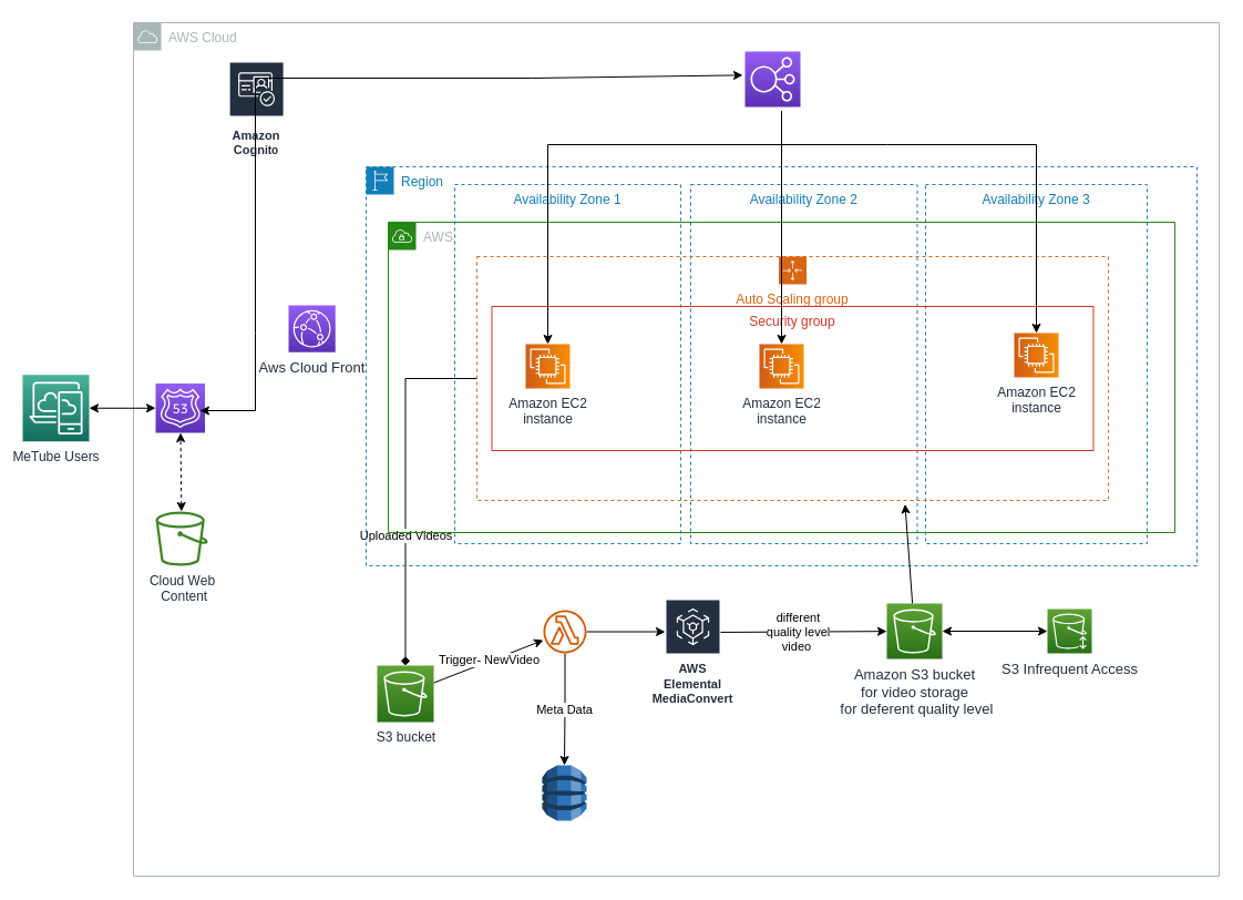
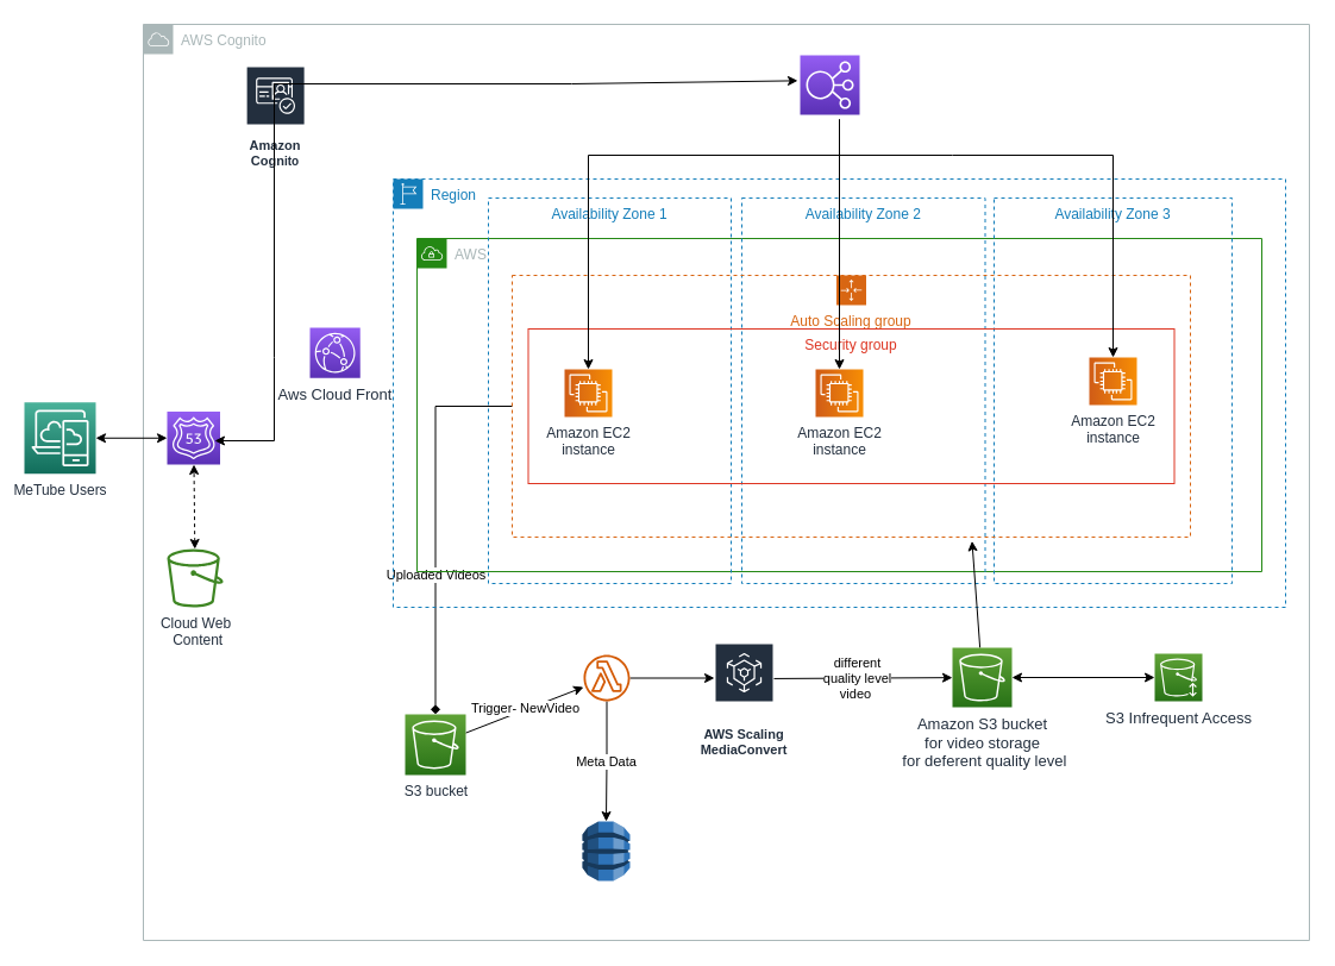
  <mxCell id="0" />
  <mxCell id="1" parent="0" />
  <mxCell id="2" value="MeTube Users" style="sketch=0;points=[[0,0,0],[0.25,0,0],[0.5,0,0],[0.75,0,0],[1,0,0],[0,1,0],[0.25,1,0],[0.5,1,0],[0.75,1,0],[1,1,0],[0,0.25,0],[0,0.5,0],[0,0.75,0],[1,0.25,0],[1,0.5,0],[1,0.75,0]];outlineConnect=0;fontColor=#232F3E;gradientColor=#4AB29A;gradientDirection=north;fillColor=#116D5B;strokeColor=#ffffff;dashed=0;verticalLabelPosition=bottom;verticalAlign=top;align=center;html=1;fontSize=12;fontStyle=0;aspect=fixed;shape=mxgraph.aws4.resourceIcon;resIcon=mxgraph.aws4.desktop_and_app_streaming;" parent="1" vertex="1"><mxGeometry x="20" y="337.75" width="60" height="60" as="geometry" /></mxCell>
- <mxCell id="3" value="AWS Cloud" style="sketch=0;outlineConnect=0;gradientColor=none;html=1;whiteSpace=wrap;fontSize=12;fontStyle=0;shape=mxgraph.aws4.group;grIcon=mxgraph.aws4.group_aws_cloud;strokeColor=#AAB7B8;fillColor=none;verticalAlign=top;align=left;spacingLeft=30;fontColor=#AAB7B8;dashed=0;" parent="1" vertex="1"><mxGeometry x="120" y="20" width="980" height="770" as="geometry" /></mxCell>
+ <mxCell id="3" value="AWS Cognito" style="sketch=0;outlineConnect=0;gradientColor=none;html=1;whiteSpace=wrap;fontSize=12;fontStyle=0;shape=mxgraph.aws4.group;grIcon=mxgraph.aws4.group_aws_cloud;strokeColor=#AAB7B8;fillColor=none;verticalAlign=top;align=left;spacingLeft=30;fontColor=#AAB7B8;dashed=0;" parent="1" vertex="1"><mxGeometry x="120" y="20" width="980" height="770" as="geometry" /></mxCell>
  <mxCell id="4" value="" style="edgeStyle=orthogonalEdgeStyle;rounded=0;orthogonalLoop=1;jettySize=auto;html=1;fontSize=11;endArrow=diamond;" parent="1" source="16" target="37" edge="1"><mxGeometry x="0.192" y="35" relative="1" as="geometry"><mxPoint x="467" y="480.5" as="sourcePoint" /><mxPoint x="194.263" y="491.75" as="targetPoint" /><Array as="points" /><mxPoint as="offset" /></mxGeometry></mxCell>
  <mxCell id="5" value="Uploaded Videos" style="edgeLabel;html=1;align=center;verticalAlign=middle;resizable=0;points=[];fontSize=11;" parent="4" vertex="1" connectable="0"><mxGeometry x="0.276" y="1" relative="1" as="geometry"><mxPoint x="-1" as="offset" /></mxGeometry></mxCell>
  <mxCell id="6" value="" style="sketch=0;points=[[0,0,0],[0.25,0,0],[0.5,0,0],[0.75,0,0],[1,0,0],[0,1,0],[0.25,1,0],[0.5,1,0],[0.75,1,0],[1,1,0],[0,0.25,0],[0,0.5,0],[0,0.75,0],[1,0.25,0],[1,0.5,0],[1,0.75,0]];outlineConnect=0;fontColor=#232F3E;gradientColor=#945DF2;gradientDirection=north;fillColor=#5A30B5;strokeColor=#ffffff;dashed=0;verticalLabelPosition=bottom;verticalAlign=top;align=center;html=1;fontSize=12;fontStyle=0;aspect=fixed;shape=mxgraph.aws4.resourceIcon;resIcon=mxgraph.aws4.route_53;" parent="1" vertex="1"><mxGeometry x="140" y="345.5" width="44.5" height="44.5" as="geometry" /></mxCell>
  <mxCell id="7" value="&lt;font style=&quot;font-size: 13px;&quot;&gt;Aws Cloud Front&lt;/font&gt;" style="sketch=0;points=[[0,0,0],[0.25,0,0],[0.5,0,0],[0.75,0,0],[1,0,0],[0,1,0],[0.25,1,0],[0.5,1,0],[0.75,1,0],[1,1,0],[0,0.25,0],[0,0.5,0],[0,0.75,0],[1,0.25,0],[1,0.5,0],[1,0.75,0]];outlineConnect=0;fontColor=#232F3E;gradientColor=#945DF2;gradientDirection=north;fillColor=#5A30B5;strokeColor=#ffffff;dashed=0;verticalLabelPosition=bottom;verticalAlign=top;align=center;html=1;fontSize=12;fontStyle=0;aspect=fixed;shape=mxgraph.aws4.resourceIcon;resIcon=mxgraph.aws4.cloudfront;" parent="1" vertex="1"><mxGeometry x="260" y="275" width="42.25" height="42.25" as="geometry" /></mxCell>
  <mxCell id="8" value="Region" style="points=[[0,0],[0.25,0],[0.5,0],[0.75,0],[1,0],[1,0.25],[1,0.5],[1,0.75],[1,1],[0.75,1],[0.5,1],[0.25,1],[0,1],[0,0.75],[0,0.5],[0,0.25]];outlineConnect=0;gradientColor=none;html=1;whiteSpace=wrap;fontSize=12;fontStyle=0;container=1;pointerEvents=0;collapsible=0;recursiveResize=0;shape=mxgraph.aws4.group;grIcon=mxgraph.aws4.group_region;strokeColor=#147EBA;fillColor=none;verticalAlign=top;align=left;spacingLeft=30;fontColor=#147EBA;dashed=1;" parent="1" vertex="1"><mxGeometry x="330" y="150" width="750" height="360" as="geometry" /></mxCell>
  <mxCell id="9" value="AWS" style="points=[[0,0],[0.25,0],[0.5,0],[0.75,0],[1,0],[1,0.25],[1,0.5],[1,0.75],[1,1],[0.75,1],[0.5,1],[0.25,1],[0,1],[0,0.75],[0,0.5],[0,0.25]];outlineConnect=0;gradientColor=none;html=1;whiteSpace=wrap;fontSize=12;fontStyle=0;container=1;pointerEvents=0;collapsible=0;recursiveResize=0;shape=mxgraph.aws4.group;grIcon=mxgraph.aws4.group_vpc;strokeColor=#248814;fillColor=none;verticalAlign=top;align=left;spacingLeft=30;fontColor=#AAB7B8;dashed=0;" parent="8" vertex="1"><mxGeometry x="20" y="50" width="710" height="280" as="geometry" /></mxCell>
  <mxCell id="10" value="Availability Zone 3" style="fillColor=none;strokeColor=#147EBA;dashed=1;verticalAlign=top;fontStyle=0;fontColor=#147EBA;" parent="9" vertex="1"><mxGeometry x="485" y="-34" width="200" height="324" as="geometry" /></mxCell>
  <mxCell id="11" value="Amazon EC2 &lt;br&gt;instance" style="sketch=0;points=[[0,0,0],[0.25,0,0],[0.5,0,0],[0.75,0,0],[1,0,0],[0,1,0],[0.25,1,0],[0.5,1,0],[0.75,1,0],[1,1,0],[0,0.25,0],[0,0.5,0],[0,0.75,0],[1,0.25,0],[1,0.5,0],[1,0.75,0]];outlineConnect=0;fontColor=#232F3E;gradientColor=#F78E04;gradientDirection=north;fillColor=#D05C17;strokeColor=#ffffff;dashed=0;verticalLabelPosition=bottom;verticalAlign=top;align=center;html=1;fontSize=12;fontStyle=0;aspect=fixed;shape=mxgraph.aws4.resourceIcon;resIcon=mxgraph.aws4.ec2;direction=south;" parent="9" vertex="1"><mxGeometry x="565" y="100" width="40" height="40" as="geometry" /></mxCell>
  <mxCell id="12" value="Availability Zone 1" style="fillColor=none;strokeColor=#147EBA;dashed=1;verticalAlign=top;fontStyle=0;fontColor=#147EBA;" parent="8" vertex="1"><mxGeometry x="80" y="16" width="204" height="324" as="geometry" /></mxCell>
  <mxCell id="13" value="Availability Zone 2" style="fillColor=none;strokeColor=#147EBA;dashed=1;verticalAlign=top;fontStyle=0;fontColor=#147EBA;" parent="8" vertex="1"><mxGeometry x="293" y="16" width="204.5" height="324" as="geometry" /></mxCell>
  <mxCell id="14" value="Amazon EC2 &lt;br&gt;instance" style="sketch=0;points=[[0,0,0],[0.25,0,0],[0.5,0,0],[0.75,0,0],[1,0,0],[0,1,0],[0.25,1,0],[0.5,1,0],[0.75,1,0],[1,1,0],[0,0.25,0],[0,0.5,0],[0,0.75,0],[1,0.25,0],[1,0.5,0],[1,0.75,0]];outlineConnect=0;fontColor=#232F3E;gradientColor=#F78E04;gradientDirection=north;fillColor=#D05C17;strokeColor=#ffffff;dashed=0;verticalLabelPosition=bottom;verticalAlign=top;align=center;html=1;fontSize=12;fontStyle=0;aspect=fixed;shape=mxgraph.aws4.resourceIcon;resIcon=mxgraph.aws4.ec2;direction=south;" parent="8" vertex="1"><mxGeometry x="144" y="160" width="40" height="40" as="geometry" /></mxCell>
  <mxCell id="15" value="Amazon EC2 &lt;br&gt;instance" style="sketch=0;points=[[0,0,0],[0.25,0,0],[0.5,0,0],[0.75,0,0],[1,0,0],[0,1,0],[0.25,1,0],[0.5,1,0],[0.75,1,0],[1,1,0],[0,0.25,0],[0,0.5,0],[0,0.75,0],[1,0.25,0],[1,0.5,0],[1,0.75,0]];outlineConnect=0;fontColor=#232F3E;gradientColor=#F78E04;gradientDirection=north;fillColor=#D05C17;strokeColor=#ffffff;dashed=0;verticalLabelPosition=bottom;verticalAlign=top;align=center;html=1;fontSize=12;fontStyle=0;aspect=fixed;shape=mxgraph.aws4.resourceIcon;resIcon=mxgraph.aws4.ec2;direction=south;" parent="8" vertex="1"><mxGeometry x="355" y="160" width="40" height="40" as="geometry" /></mxCell>
  <mxCell id="16" value="Auto Scaling group" style="points=[[0,0],[0.25,0],[0.5,0],[0.75,0],[1,0],[1,0.25],[1,0.5],[1,0.75],[1,1],[0.75,1],[0.5,1],[0.25,1],[0,1],[0,0.75],[0,0.5],[0,0.25]];outlineConnect=0;gradientColor=none;html=1;whiteSpace=wrap;fontSize=12;fontStyle=0;container=1;pointerEvents=0;collapsible=0;recursiveResize=0;shape=mxgraph.aws4.groupCenter;grIcon=mxgraph.aws4.group_auto_scaling_group;grStroke=1;strokeColor=#D86613;fillColor=none;verticalAlign=top;align=center;fontColor=#D86613;dashed=1;spacingTop=25;" parent="8" vertex="1"><mxGeometry x="100" y="81" width="570" height="220" as="geometry" /></mxCell>
  <mxCell id="17" value="Security group" style="fillColor=none;strokeColor=#DD3522;verticalAlign=top;fontStyle=0;fontColor=#DD3522;" parent="16" vertex="1"><mxGeometry x="13.5" y="45" width="543" height="130" as="geometry" /></mxCell>
  <mxCell id="18" style="edgeStyle=orthogonalEdgeStyle;rounded=0;orthogonalLoop=1;jettySize=auto;html=1;exitX=0.5;exitY=1;exitDx=0;exitDy=0;exitPerimeter=0;" parent="1" target="14" edge="1"><mxGeometry relative="1" as="geometry"><mxPoint x="705" y="100" as="sourcePoint" /><Array as="points"><mxPoint x="705" y="130" /><mxPoint x="494" y="130" /></Array></mxGeometry></mxCell>
  <mxCell id="19" value="" style="endArrow=classic;html=1;rounded=0;exitX=0.5;exitY=1;exitDx=0;exitDy=0;exitPerimeter=0;entryX=0;entryY=0.5;entryDx=0;entryDy=0;entryPerimeter=0;" parent="1" target="15" edge="1"><mxGeometry width="50" height="50" relative="1" as="geometry"><mxPoint x="705" y="100" as="sourcePoint" /><mxPoint x="705" y="280" as="targetPoint" /></mxGeometry></mxCell>
  <mxCell id="20" value="" style="endArrow=classic;html=1;rounded=0;exitX=0.5;exitY=1;exitDx=0;exitDy=0;exitPerimeter=0;entryX=0;entryY=0.5;entryDx=0;entryDy=0;entryPerimeter=0;" parent="1" target="11" edge="1"><mxGeometry x="1" y="311" width="50" height="50" relative="1" as="geometry"><mxPoint x="705" y="100" as="sourcePoint" /><mxPoint x="900" y="270" as="targetPoint" /><Array as="points"><mxPoint x="705" y="130" /><mxPoint x="800" y="130" /><mxPoint x="935" y="130" /></Array><mxPoint x="430" y="-10" as="offset" /></mxGeometry></mxCell>
  <mxCell id="21" value="Meta Data" style="edgeStyle=orthogonalEdgeStyle;rounded=0;orthogonalLoop=1;jettySize=auto;html=1;" parent="1" source="23" target="24" edge="1"><mxGeometry relative="1" as="geometry" /></mxCell>
  <mxCell id="22" value="" style="edgeStyle=none;rounded=0;orthogonalLoop=1;jettySize=auto;html=1;entryX=0;entryY=0.295;entryDx=0;entryDy=0;entryPerimeter=0;" edge="1" parent="1" source="23" target="28"><mxGeometry relative="1" as="geometry" /></mxCell>
  <mxCell id="23" value="" style="sketch=0;outlineConnect=0;fontColor=#232F3E;gradientColor=none;fillColor=#D45B07;strokeColor=none;dashed=0;verticalLabelPosition=bottom;verticalAlign=top;align=center;html=1;fontSize=12;fontStyle=0;aspect=fixed;pointerEvents=1;shape=mxgraph.aws4.lambda_function;" parent="1" vertex="1"><mxGeometry x="490" y="550" width="39" height="39" as="geometry" /></mxCell>
  <mxCell id="24" value="" style="outlineConnect=0;dashed=0;verticalLabelPosition=bottom;verticalAlign=top;align=center;html=1;shape=mxgraph.aws3.dynamo_db;fillColor=#2E73B8;gradientColor=none;" parent="1" vertex="1"><mxGeometry x="489" y="690" width="40" height="50" as="geometry" /></mxCell>
  <mxCell id="25" value="" style="edgeStyle=none;rounded=0;orthogonalLoop=1;jettySize=auto;html=1;entryX=0.678;entryY=1.015;entryDx=0;entryDy=0;entryPerimeter=0;" edge="1" parent="1" source="26" target="16"><mxGeometry relative="1" as="geometry" /></mxCell>
  <mxCell id="26" value="&lt;font style=&quot;font-size: 13px;&quot;&gt;Amazon S3 bucket &lt;br&gt;for video storage&lt;br&gt;&amp;nbsp;for deferent quality level&lt;/font&gt;" style="sketch=0;points=[[0,0,0],[0.25,0,0],[0.5,0,0],[0.75,0,0],[1,0,0],[0,1,0],[0.25,1,0],[0.5,1,0],[0.75,1,0],[1,1,0],[0,0.25,0],[0,0.5,0],[0,0.75,0],[1,0.25,0],[1,0.5,0],[1,0.75,0]];outlineConnect=0;fontColor=#232F3E;gradientColor=#60A337;gradientDirection=north;fillColor=#277116;strokeColor=#ffffff;dashed=0;verticalLabelPosition=bottom;verticalAlign=top;align=center;html=1;fontSize=12;fontStyle=0;aspect=fixed;shape=mxgraph.aws4.resourceIcon;resIcon=mxgraph.aws4.s3;" parent="1" vertex="1"><mxGeometry x="800" y="544" width="50" height="50" as="geometry" /></mxCell>
  <mxCell id="27" value="different &lt;br&gt;quality level &lt;br&gt;video&amp;nbsp;" style="edgeStyle=none;rounded=0;orthogonalLoop=1;jettySize=auto;html=1;" edge="1" parent="1" target="26"><mxGeometry relative="1" as="geometry"><mxPoint x="640" y="570" as="sourcePoint" /></mxGeometry></mxCell>
- <mxCell id="28" value="&lt;font style=&quot;font-size: 11px;&quot;&gt;AWS Elemental MediaConvert&lt;/font&gt;" style="sketch=0;outlineConnect=0;fontColor=#232F3E;gradientColor=none;strokeColor=#ffffff;fillColor=#232F3E;dashed=0;verticalLabelPosition=middle;verticalAlign=bottom;align=center;html=1;whiteSpace=wrap;fontSize=10;fontStyle=1;spacing=3;shape=mxgraph.aws4.productIcon;prIcon=mxgraph.aws4.elemental_mediaconvert;" parent="1" vertex="1"><mxGeometry x="600" y="540" width="50" height="100" as="geometry" /></mxCell>
- <mxCell id="29" value="&lt;font style=&quot;font-size: 13px;&quot;&gt;S3 Infrequent Access&lt;/font&gt;" style="sketch=0;points=[[0,0,0],[0.25,0,0],[0.5,0,0],[0.75,0,0],[1,0,0],[0,1,0],[0.25,1,0],[0.5,1,0],[0.75,1,0],[1,1,0],[0,0.25,0],[0,0.5,0],[0,0.75,0],[1,0.25,0],[1,0.5,0],[1,0.75,0]];outlineConnect=0;fontColor=#232F3E;gradientColor=#60A337;gradientDirection=north;fillColor=#277116;strokeColor=#ffffff;dashed=0;verticalLabelPosition=bottom;verticalAlign=top;align=center;html=1;fontSize=12;fontStyle=0;aspect=fixed;shape=mxgraph.aws4.resourceIcon;resIcon=mxgraph.aws4.infrequent_access_storage_class;" parent="1" vertex="1"><mxGeometry x="945" y="549" width="40" height="40" as="geometry" /></mxCell>
+ <mxCell id="28" value="&lt;font style=&quot;font-size: 11px;&quot;&gt;AWS Scaling MediaConvert&lt;/font&gt;" style="sketch=0;outlineConnect=0;fontColor=#232F3E;gradientColor=none;strokeColor=#ffffff;fillColor=#232F3E;dashed=0;verticalLabelPosition=middle;verticalAlign=bottom;align=center;html=1;whiteSpace=wrap;fontSize=10;fontStyle=1;spacing=3;shape=mxgraph.aws4.productIcon;prIcon=mxgraph.aws4.elemental_mediaconvert;" parent="1" vertex="1"><mxGeometry x="600" y="540" width="50" height="100" as="geometry" /></mxCell>
+ <mxCell id="29" value="&lt;font style=&quot;font-size: 13px;&quot;&gt;S3 Infrequent Access&lt;/font&gt;" style="sketch=0;points=[[0,0,0],[0.25,0,0],[0.5,0,0],[0.75,0,0],[1,0,0],[0,1,0],[0.25,1,0],[0.5,1,0],[0.75,1,0],[1,1,0],[0,0.25,0],[0,0.5,0],[0,0.75,0],[1,0.25,0],[1,0.5,0],[1,0.75,0]];outlineConnect=0;fontColor=#232F3E;gradientColor=#60A337;gradientDirection=north;fillColor=#277116;strokeColor=#ffffff;dashed=0;verticalLabelPosition=bottom;verticalAlign=top;align=center;html=1;fontSize=12;fontStyle=0;aspect=fixed;shape=mxgraph.aws4.resourceIcon;resIcon=mxgraph.aws4.infrequent_access_storage_class;" parent="1" vertex="1"><mxGeometry x="970" y="549" width="40" height="40" as="geometry" /></mxCell>
  <mxCell id="30" value="&lt;font style=&quot;font-size: 11px;&quot;&gt;Amazon Cogn&lt;/font&gt;ito" style="sketch=0;outlineConnect=0;fontColor=#232F3E;gradientColor=none;strokeColor=#ffffff;fillColor=#232F3E;dashed=0;verticalLabelPosition=middle;verticalAlign=bottom;align=center;html=1;whiteSpace=wrap;fontSize=10;fontStyle=1;spacing=3;shape=mxgraph.aws4.productIcon;prIcon=mxgraph.aws4.cognito;" parent="1" vertex="1"><mxGeometry x="206.13" y="55" width="50" height="90" as="geometry" /></mxCell>
  <mxCell id="31" value="" style="endArrow=classic;startArrow=classic;html=1;rounded=0;fontSize=11;entryX=0;entryY=0.5;entryDx=0;entryDy=0;entryPerimeter=0;exitX=1;exitY=0.5;exitDx=0;exitDy=0;exitPerimeter=0;" parent="1" source="2" target="6" edge="1"><mxGeometry width="50" height="50" relative="1" as="geometry"><mxPoint x="110" y="370" as="sourcePoint" /><mxPoint x="150" y="320" as="targetPoint" /></mxGeometry></mxCell>
  <mxCell id="32" value="" style="endArrow=classic;startArrow=classic;html=1;rounded=0;fontSize=11;" parent="1" edge="1"><mxGeometry width="50" height="50" relative="1" as="geometry"><mxPoint x="670" y="67.349" as="sourcePoint" /><mxPoint x="180" y="370" as="targetPoint" /><Array as="points"><mxPoint x="480" y="70" /><mxPoint x="230" y="70" /><mxPoint x="230" y="300" /><mxPoint x="230" y="370" /></Array></mxGeometry></mxCell>
  <mxCell id="33" value="Cloud Web&lt;br&gt;&amp;nbsp;Content" style="sketch=0;outlineConnect=0;fontColor=#232F3E;gradientColor=none;fillColor=#3F8624;strokeColor=none;dashed=0;verticalLabelPosition=bottom;verticalAlign=top;align=center;html=1;fontSize=12;fontStyle=0;aspect=fixed;pointerEvents=1;shape=mxgraph.aws4.bucket;" vertex="1" parent="1"><mxGeometry x="140" y="461" width="47.12" height="49" as="geometry" /></mxCell>
  <mxCell id="34" value="" style="endArrow=classic;startArrow=classic;html=1;rounded=0;dashed=1;" edge="1" parent="1" source="33" target="6"><mxGeometry width="50" height="50" relative="1" as="geometry"><mxPoint x="550" y="400" as="sourcePoint" /><mxPoint x="600" y="350" as="targetPoint" /></mxGeometry></mxCell>
  <mxCell id="35" value="" style="edgeStyle=none;rounded=0;orthogonalLoop=1;jettySize=auto;html=1;" edge="1" parent="1" source="37" target="23"><mxGeometry relative="1" as="geometry" /></mxCell>
  <mxCell id="36" value="Trigger- NewVideo" style="edgeLabel;html=1;align=center;verticalAlign=middle;resizable=0;points=[];" vertex="1" connectable="0" parent="35"><mxGeometry x="-0.247" y="-2" relative="1" as="geometry"><mxPoint x="11" y="-8" as="offset" /></mxGeometry></mxCell>
  <mxCell id="37" value="S3 bucket" style="sketch=0;points=[[0,0,0],[0.25,0,0],[0.5,0,0],[0.75,0,0],[1,0,0],[0,1,0],[0.25,1,0],[0.5,1,0],[0.75,1,0],[1,1,0],[0,0.25,0],[0,0.5,0],[0,0.75,0],[1,0.25,0],[1,0.5,0],[1,0.75,0]];outlineConnect=0;fontColor=#232F3E;gradientColor=#60A337;gradientDirection=north;fillColor=#277116;strokeColor=#ffffff;dashed=0;verticalLabelPosition=bottom;verticalAlign=top;align=center;html=1;fontSize=12;fontStyle=0;aspect=fixed;shape=mxgraph.aws4.resourceIcon;resIcon=mxgraph.aws4.s3;" vertex="1" parent="1"><mxGeometry x="340" y="600" width="51" height="51" as="geometry" /></mxCell>
  <mxCell id="38" value="" style="endArrow=classic;startArrow=classic;html=1;rounded=0;entryX=0;entryY=0.5;entryDx=0;entryDy=0;entryPerimeter=0;exitX=1;exitY=0.5;exitDx=0;exitDy=0;exitPerimeter=0;" edge="1" parent="1" source="26" target="29"><mxGeometry width="50" height="50" relative="1" as="geometry"><mxPoint x="570" y="440" as="sourcePoint" /><mxPoint x="620" y="390" as="targetPoint" /></mxGeometry></mxCell>
  <mxCell id="39" value="" style="sketch=0;points=[[0,0,0],[0.25,0,0],[0.5,0,0],[0.75,0,0],[1,0,0],[0,1,0],[0.25,1,0],[0.5,1,0],[0.75,1,0],[1,1,0],[0,0.25,0],[0,0.5,0],[0,0.75,0],[1,0.25,0],[1,0.5,0],[1,0.75,0]];outlineConnect=0;fontColor=#232F3E;gradientColor=#945DF2;gradientDirection=north;fillColor=#5A30B5;strokeColor=#ffffff;dashed=0;verticalLabelPosition=bottom;verticalAlign=top;align=center;html=1;fontSize=12;fontStyle=0;aspect=fixed;shape=mxgraph.aws4.resourceIcon;resIcon=mxgraph.aws4.elastic_load_balancing;" vertex="1" parent="1"><mxGeometry x="672" y="46" width="50" height="50" as="geometry" /></mxCell>
